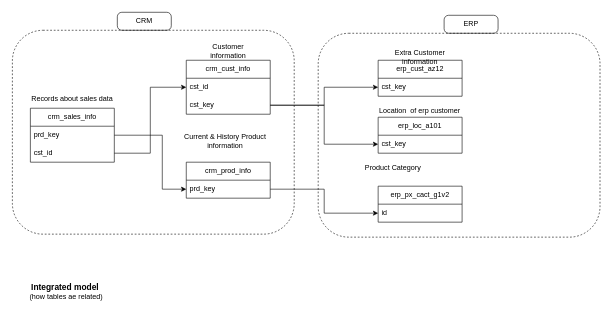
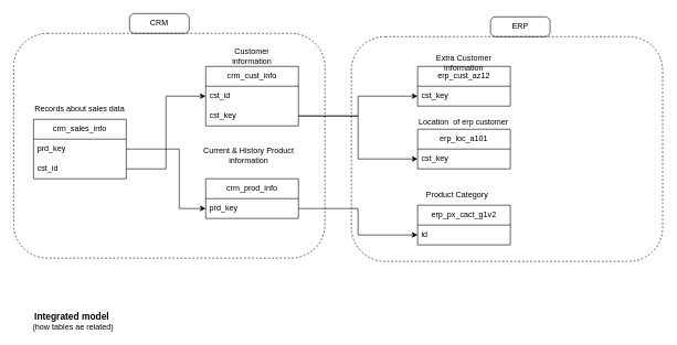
  <mxCell id="0" />
  <mxCell id="1" parent="0" />
  <mxCell id="2" value="crm_cust_info" style="swimlane;fontStyle=0;childLayout=stackLayout;horizontal=1;startSize=30;horizontalStack=0;resizeParent=1;resizeParentMax=0;resizeLast=0;collapsible=1;marginBottom=0;whiteSpace=wrap;html=1;" parent="1" vertex="1"><mxGeometry x="310" y="100" width="140" height="90" as="geometry" /></mxCell>
  <mxCell id="3" value="cst_id" style="text;strokeColor=none;fillColor=none;align=left;verticalAlign=middle;spacingLeft=4;spacingRight=4;overflow=hidden;points=[[0,0.5],[1,0.5]];portConstraint=eastwest;rotatable=0;whiteSpace=wrap;html=1;" parent="2" vertex="1"><mxGeometry y="30" width="140" height="30" as="geometry" /></mxCell>
  <mxCell id="4" value="cst_key" style="text;strokeColor=none;fillColor=none;align=left;verticalAlign=middle;spacingLeft=4;spacingRight=4;overflow=hidden;points=[[0,0.5],[1,0.5]];portConstraint=eastwest;rotatable=0;whiteSpace=wrap;html=1;" parent="2" vertex="1"><mxGeometry y="60" width="140" height="30" as="geometry" /></mxCell>
  <mxCell id="5" value="Customer information" style="text;html=1;align=center;verticalAlign=middle;whiteSpace=wrap;rounded=0;" parent="1" vertex="1"><mxGeometry x="350" y="70" width="60" height="30" as="geometry" /></mxCell>
  <mxCell id="6" value="crm_prod_info" style="swimlane;fontStyle=0;childLayout=stackLayout;horizontal=1;startSize=30;horizontalStack=0;resizeParent=1;resizeParentMax=0;resizeLast=0;collapsible=1;marginBottom=0;whiteSpace=wrap;html=1;" parent="1" vertex="1"><mxGeometry x="310" y="270" width="140" height="60" as="geometry" /></mxCell>
  <mxCell id="7" value="prd&lt;span style=&quot;background-color: transparent; color: light-dark(rgb(0, 0, 0), rgb(255, 255, 255));&quot;&gt;_key&lt;/span&gt;" style="text;strokeColor=none;fillColor=none;align=left;verticalAlign=middle;spacingLeft=4;spacingRight=4;overflow=hidden;points=[[0,0.5],[1,0.5]];portConstraint=eastwest;rotatable=0;whiteSpace=wrap;html=1;" parent="6" vertex="1"><mxGeometry y="30" width="140" height="30" as="geometry" /></mxCell>
  <mxCell id="8" value="Current &amp;amp; History Product information" style="text;html=1;align=center;verticalAlign=middle;whiteSpace=wrap;rounded=0;" parent="1" vertex="1"><mxGeometry x="305" y="220" width="140" height="30" as="geometry" /></mxCell>
  <mxCell id="9" value="crm_sales_info" style="swimlane;fontStyle=0;childLayout=stackLayout;horizontal=1;startSize=30;horizontalStack=0;resizeParent=1;resizeParentMax=0;resizeLast=0;collapsible=1;marginBottom=0;whiteSpace=wrap;html=1;" parent="1" vertex="1"><mxGeometry x="50" y="180" width="140" height="90" as="geometry" /></mxCell>
  <mxCell id="10" value="&lt;span style=&quot;background-color: transparent; color: light-dark(rgb(0, 0, 0), rgb(255, 255, 255));&quot;&gt;prd_key&lt;/span&gt;" style="text;strokeColor=none;fillColor=none;align=left;verticalAlign=middle;spacingLeft=4;spacingRight=4;overflow=hidden;points=[[0,0.5],[1,0.5]];portConstraint=eastwest;rotatable=0;whiteSpace=wrap;html=1;" parent="9" vertex="1"><mxGeometry y="30" width="140" height="30" as="geometry" /></mxCell>
  <mxCell id="11" value="cst_id" style="text;strokeColor=none;fillColor=none;align=left;verticalAlign=middle;spacingLeft=4;spacingRight=4;overflow=hidden;points=[[0,0.5],[1,0.5]];portConstraint=eastwest;rotatable=0;whiteSpace=wrap;html=1;" parent="9" vertex="1"><mxGeometry y="60" width="140" height="30" as="geometry" /></mxCell>
  <mxCell id="12" value="Records about sales data" style="text;html=1;align=center;verticalAlign=middle;whiteSpace=wrap;rounded=0;" parent="1" vertex="1"><mxGeometry x="50" y="150" width="140" height="30" as="geometry" /></mxCell>
  <mxCell id="13" style="edgeStyle=orthogonalEdgeStyle;rounded=0;orthogonalLoop=1;jettySize=auto;html=1;entryX=0;entryY=0.5;entryDx=0;entryDy=0;" parent="1" source="11" target="3" edge="1"><mxGeometry relative="1" as="geometry" /></mxCell>
  <mxCell id="14" style="edgeStyle=orthogonalEdgeStyle;rounded=0;orthogonalLoop=1;jettySize=auto;html=1;entryX=0;entryY=0.5;entryDx=0;entryDy=0;" parent="1" source="10" target="7" edge="1"><mxGeometry relative="1" as="geometry"><Array as="points"><mxPoint x="270" y="225" /><mxPoint x="270" y="315" /></Array></mxGeometry></mxCell>
  <mxCell id="15" value="erp_cust_az12" style="swimlane;fontStyle=0;childLayout=stackLayout;horizontal=1;startSize=30;horizontalStack=0;resizeParent=1;resizeParentMax=0;resizeLast=0;collapsible=1;marginBottom=0;whiteSpace=wrap;html=1;" parent="1" vertex="1"><mxGeometry x="630" y="100" width="140" height="60" as="geometry" /></mxCell>
  <mxCell id="16" value="&lt;span style=&quot;background-color: transparent; color: light-dark(rgb(0, 0, 0), rgb(255, 255, 255));&quot;&gt;cst_key&lt;/span&gt;" style="text;strokeColor=none;fillColor=none;align=left;verticalAlign=middle;spacingLeft=4;spacingRight=4;overflow=hidden;points=[[0,0.5],[1,0.5]];portConstraint=eastwest;rotatable=0;whiteSpace=wrap;html=1;" parent="15" vertex="1"><mxGeometry y="30" width="140" height="30" as="geometry" /></mxCell>
- <mxCell id="17" value="Product Category" style="text;html=1;align=center;verticalAlign=middle;whiteSpace=wrap;rounded=0;" parent="1" vertex="1"><mxGeometry x="585" y="265" width="140" height="30" as="geometry" /></mxCell>
+ <mxCell id="17" value="Product Category" style="text;html=1;align=center;verticalAlign=middle;whiteSpace=wrap;rounded=0;" parent="1" vertex="1"><mxGeometry x="620" y="280" width="140" height="30" as="geometry" /></mxCell>
  <mxCell id="18" style="edgeStyle=orthogonalEdgeStyle;rounded=0;orthogonalLoop=1;jettySize=auto;html=1;entryX=0;entryY=0.5;entryDx=0;entryDy=0;" parent="1" source="4" target="16" edge="1"><mxGeometry relative="1" as="geometry" /></mxCell>
  <mxCell id="19" value="erp_loc_a101" style="swimlane;fontStyle=0;childLayout=stackLayout;horizontal=1;startSize=30;horizontalStack=0;resizeParent=1;resizeParentMax=0;resizeLast=0;collapsible=1;marginBottom=0;whiteSpace=wrap;html=1;" parent="1" vertex="1"><mxGeometry x="630" y="195" width="140" height="60" as="geometry" /></mxCell>
  <mxCell id="20" value="&lt;span style=&quot;background-color: transparent; color: light-dark(rgb(0, 0, 0), rgb(255, 255, 255));&quot;&gt;cst_key&lt;/span&gt;" style="text;strokeColor=none;fillColor=none;align=left;verticalAlign=middle;spacingLeft=4;spacingRight=4;overflow=hidden;points=[[0,0.5],[1,0.5]];portConstraint=eastwest;rotatable=0;whiteSpace=wrap;html=1;" parent="19" vertex="1"><mxGeometry y="30" width="140" height="30" as="geometry" /></mxCell>
  <mxCell id="21" value="&lt;div style=&quot;text-align: center;&quot;&gt;&lt;span style=&quot;background-color: transparent; color: light-dark(rgb(0, 0, 0), rgb(255, 255, 255));&quot;&gt;Location&amp;nbsp; of erp customer&lt;/span&gt;&lt;/div&gt;" style="text;whiteSpace=wrap;html=1;" parent="1" vertex="1"><mxGeometry x="630" y="170" width="180" height="40" as="geometry" /></mxCell>
  <mxCell id="22" style="edgeStyle=orthogonalEdgeStyle;rounded=0;orthogonalLoop=1;jettySize=auto;html=1;entryX=0;entryY=0.5;entryDx=0;entryDy=0;" parent="1" source="4" target="20" edge="1"><mxGeometry relative="1" as="geometry" /></mxCell>
  <mxCell id="23" value="erp_px_cact_g1v2" style="swimlane;fontStyle=0;childLayout=stackLayout;horizontal=1;startSize=30;horizontalStack=0;resizeParent=1;resizeParentMax=0;resizeLast=0;collapsible=1;marginBottom=0;whiteSpace=wrap;html=1;" parent="1" vertex="1"><mxGeometry x="630" y="310" width="140" height="60" as="geometry" /></mxCell>
  <mxCell id="24" value="id" style="text;strokeColor=none;fillColor=none;align=left;verticalAlign=middle;spacingLeft=4;spacingRight=4;overflow=hidden;points=[[0,0.5],[1,0.5]];portConstraint=eastwest;rotatable=0;whiteSpace=wrap;html=1;" parent="23" vertex="1"><mxGeometry y="30" width="140" height="30" as="geometry" /></mxCell>
  <mxCell id="25" style="edgeStyle=orthogonalEdgeStyle;rounded=0;orthogonalLoop=1;jettySize=auto;html=1;entryX=0;entryY=0.5;entryDx=0;entryDy=0;" parent="1" source="7" target="24" edge="1"><mxGeometry relative="1" as="geometry" /></mxCell>
  <mxCell id="26" value="&lt;b&gt;&lt;font style=&quot;font-size: 14px;&quot;&gt;Integrated model&amp;nbsp;&lt;/font&gt;&lt;/b&gt;&lt;div&gt;(how tables ae related)&lt;/div&gt;" style="text;html=1;align=center;verticalAlign=middle;whiteSpace=wrap;rounded=0;" parent="1" vertex="1"><mxGeometry x="30" y="470" width="160" height="30" as="geometry" /></mxCell>
  <mxCell id="27" value="" style="rounded=1;whiteSpace=wrap;html=1;fillColor=none;dashed=1;" parent="1" vertex="1"><mxGeometry x="20" y="50" width="470" height="340" as="geometry" /></mxCell>
  <mxCell id="28" value="CRM" style="text;html=1;align=center;verticalAlign=middle;whiteSpace=wrap;rounded=0;" parent="1" vertex="1"><mxGeometry x="210" width="60" height="30" as="geometry" y="20" /></mxCell>
  <mxCell id="29" value="" style="rounded=1;whiteSpace=wrap;html=1;fillColor=none;arcSize=25;" parent="1" vertex="1"><mxGeometry x="195" width="90" height="30" as="geometry" y="20" /></mxCell>
  <mxCell id="30" value="Extra Customer information" style="text;html=1;align=center;verticalAlign=middle;whiteSpace=wrap;rounded=0;" parent="1" vertex="1"><mxGeometry x="630" y="80" width="140" height="30" as="geometry" /></mxCell>
  <mxCell id="31" value="" style="rounded=1;whiteSpace=wrap;html=1;fillColor=none;dashed=1;" parent="1" vertex="1"><mxGeometry x="530" y="55" width="470" height="340" as="geometry" /></mxCell>
  <mxCell id="32" value="" style="rounded=1;whiteSpace=wrap;html=1;fillColor=none;arcSize=25;" parent="1" vertex="1"><mxGeometry x="740" y="25" width="90" height="30" as="geometry" /></mxCell>
  <mxCell id="33" value="ERP" style="text;html=1;align=center;verticalAlign=middle;whiteSpace=wrap;rounded=0;" parent="1" vertex="1"><mxGeometry x="755" y="25" width="60" height="30" as="geometry" /></mxCell>
